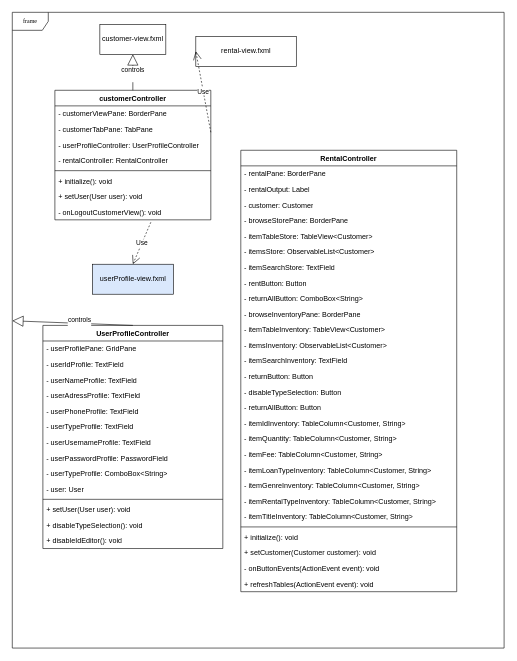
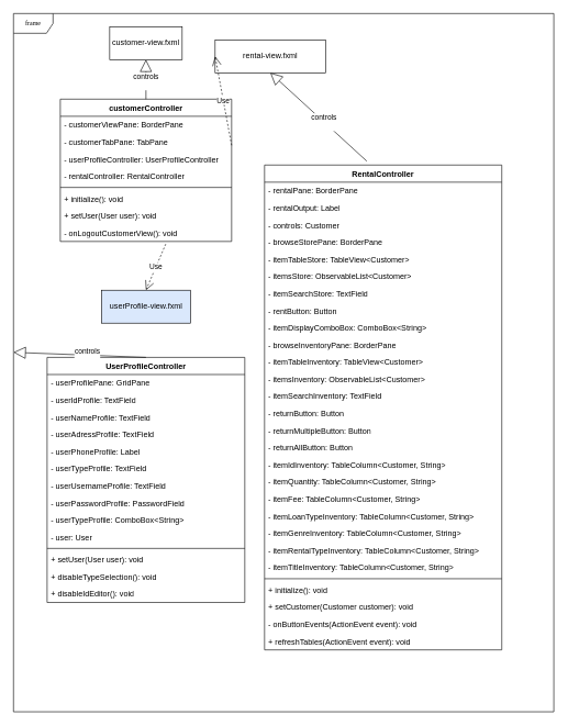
  <mxCell id="0" />
  <mxCell id="1" parent="0" />
  <mxCell id="2" value="customer-view.fxml" style="html=1;whiteSpace=wrap;" vertex="1" parent="1"><mxGeometry x="166" y="40" width="110" height="50" as="geometry" /></mxCell>
  <mxCell id="3" value="customerController" style="swimlane;fontStyle=1;align=center;verticalAlign=top;childLayout=stackLayout;horizontal=1;startSize=26;horizontalStack=0;resizeParent=1;resizeParentMax=0;resizeLast=0;collapsible=1;marginBottom=0;whiteSpace=wrap;html=1;" vertex="1" parent="1"><mxGeometry x="91" y="150" width="260" height="216" as="geometry" /></mxCell>
  <mxCell id="4" value="- customerViewPane: BorderPane" style="text;html=1;strokeColor=none;fillColor=none;align=left;verticalAlign=top;spacingLeft=4;spacingRight=4;whiteSpace=wrap;overflow=hidden;rotatable=0;points=[[0,0.5],[1,0.5]];portConstraint=eastwest;" vertex="1" parent="3"><mxGeometry y="26" width="260" height="26" as="geometry" /></mxCell>
  <mxCell id="5" value="- customerTabPane: TabPane" style="text;html=1;strokeColor=none;fillColor=none;align=left;verticalAlign=top;spacingLeft=4;spacingRight=4;whiteSpace=wrap;overflow=hidden;rotatable=0;points=[[0,0.5],[1,0.5]];portConstraint=eastwest;" vertex="1" parent="3"><mxGeometry y="52" width="260" height="26" as="geometry" /></mxCell>
  <mxCell id="6" value="- userProfileController: UserProfileController" style="text;html=1;strokeColor=none;fillColor=none;align=left;verticalAlign=top;spacingLeft=4;spacingRight=4;whiteSpace=wrap;overflow=hidden;rotatable=0;points=[[0,0.5],[1,0.5]];portConstraint=eastwest;" vertex="1" parent="3"><mxGeometry y="78" width="260" height="26" as="geometry" /></mxCell>
  <mxCell id="7" value="- rentalController: RentalController" style="text;html=1;strokeColor=none;fillColor=none;align=left;verticalAlign=top;spacingLeft=4;spacingRight=4;whiteSpace=wrap;overflow=hidden;rotatable=0;points=[[0,0.5],[1,0.5]];portConstraint=eastwest;" vertex="1" parent="3"><mxGeometry y="104" width="260" height="26" as="geometry" /></mxCell>
  <mxCell id="8" value="" style="line;strokeWidth=1;fillColor=none;align=left;verticalAlign=middle;spacingTop=-1;spacingLeft=3;spacingRight=3;rotatable=0;labelPosition=right;points=[];portConstraint=eastwest;strokeColor=inherit;" vertex="1" parent="3"><mxGeometry y="130" width="260" height="8" as="geometry" /></mxCell>
  <mxCell id="9" value="+ initialize(): void" style="text;strokeColor=none;fillColor=none;align=left;verticalAlign=top;spacingLeft=4;spacingRight=4;overflow=hidden;rotatable=0;points=[[0,0.5],[1,0.5]];portConstraint=eastwest;whiteSpace=wrap;html=1;" vertex="1" parent="3"><mxGeometry y="138" width="260" height="26" as="geometry" /></mxCell>
  <mxCell id="10" value="+ setUser(User user): void" style="text;strokeColor=none;fillColor=none;align=left;verticalAlign=top;spacingLeft=4;spacingRight=4;overflow=hidden;rotatable=0;points=[[0,0.5],[1,0.5]];portConstraint=eastwest;whiteSpace=wrap;html=1;" vertex="1" parent="3"><mxGeometry y="164" width="260" height="26" as="geometry" /></mxCell>
  <mxCell id="11" value="- onLogoutCustomerView(): void" style="text;strokeColor=none;fillColor=none;align=left;verticalAlign=top;spacingLeft=4;spacingRight=4;overflow=hidden;rotatable=0;points=[[0,0.5],[1,0.5]];portConstraint=eastwest;whiteSpace=wrap;html=1;" vertex="1" parent="3"><mxGeometry y="190" width="260" height="26" as="geometry" /></mxCell>
  <mxCell id="12" value="&lt;div&gt;controls&lt;/div&gt;&lt;div&gt;&lt;br&gt;&lt;/div&gt;" style="endArrow=block;endSize=16;endFill=0;html=1;rounded=0;exitX=0.5;exitY=0;exitDx=0;exitDy=0;entryX=0.5;entryY=1;entryDx=0;entryDy=0;" edge="1" parent="1" source="3" target="2"><mxGeometry x="-0.111" width="160" relative="1" as="geometry"><mxPoint x="461" y="340" as="sourcePoint" /><mxPoint x="621" y="340" as="targetPoint" /><mxPoint as="offset" /></mxGeometry></mxCell>
  <mxCell id="13" value="frame" style="shape=umlFrame;whiteSpace=wrap;html=1;rounded=0;shadow=0;comic=0;labelBackgroundColor=none;strokeWidth=1;fontFamily=Verdana;fontSize=10;align=center;movable=1;resizable=1;rotatable=1;deletable=1;editable=1;locked=0;connectable=1;" vertex="1" parent="1"><mxGeometry x="20" y="20" width="820" height="1060" as="geometry" /></mxCell>
  <mxCell id="14" value="userProfile-view.fxml" style="html=1;whiteSpace=wrap;fillColor=#dae8fc;" vertex="1" parent="1"><mxGeometry x="153.5" y="440" width="135" height="50" as="geometry" /></mxCell>
  <mxCell id="15" value="UserProfileController" style="swimlane;fontStyle=1;align=center;verticalAlign=top;childLayout=stackLayout;horizontal=1;startSize=26;horizontalStack=0;resizeParent=1;resizeParentMax=0;resizeLast=0;collapsible=1;marginBottom=0;whiteSpace=wrap;html=1;" vertex="1" parent="1"><mxGeometry x="71" y="542" width="300" height="372" as="geometry" /></mxCell>
  <mxCell id="16" value="- userProfilePane: GridPane" style="text;html=1;strokeColor=none;fillColor=none;align=left;verticalAlign=top;spacingLeft=4;spacingRight=4;whiteSpace=wrap;overflow=hidden;rotatable=0;points=[[0,0.5],[1,0.5]];portConstraint=eastwest;" vertex="1" parent="15"><mxGeometry y="26" width="300" height="26" as="geometry" /></mxCell>
  <mxCell id="17" value="- userIdProfile: TextField" style="text;html=1;strokeColor=none;fillColor=none;align=left;verticalAlign=top;spacingLeft=4;spacingRight=4;whiteSpace=wrap;overflow=hidden;rotatable=0;points=[[0,0.5],[1,0.5]];portConstraint=eastwest;" vertex="1" parent="15"><mxGeometry y="52" width="300" height="26" as="geometry" /></mxCell>
  <mxCell id="18" value="- userNameProfile: TextField" style="text;html=1;strokeColor=none;fillColor=none;align=left;verticalAlign=top;spacingLeft=4;spacingRight=4;whiteSpace=wrap;overflow=hidden;rotatable=0;points=[[0,0.5],[1,0.5]];portConstraint=eastwest;" vertex="1" parent="15"><mxGeometry y="78" width="300" height="26" as="geometry" /></mxCell>
  <mxCell id="19" value="- userAdressProfile: TextField" style="text;html=1;strokeColor=none;fillColor=none;align=left;verticalAlign=top;spacingLeft=4;spacingRight=4;whiteSpace=wrap;overflow=hidden;rotatable=0;points=[[0,0.5],[1,0.5]];portConstraint=eastwest;" vertex="1" parent="15"><mxGeometry y="104" width="300" height="26" as="geometry" /></mxCell>
- <mxCell id="20" value="- userPhoneProfile: TextField" style="text;html=1;strokeColor=none;fillColor=none;align=left;verticalAlign=top;spacingLeft=4;spacingRight=4;whiteSpace=wrap;overflow=hidden;rotatable=0;points=[[0,0.5],[1,0.5]];portConstraint=eastwest;" vertex="1" parent="15"><mxGeometry y="130" width="300" height="26" as="geometry" /></mxCell>
+ <mxCell id="20" value="- userPhoneProfile: Label" style="text;html=1;strokeColor=none;fillColor=none;align=left;verticalAlign=top;spacingLeft=4;spacingRight=4;whiteSpace=wrap;overflow=hidden;rotatable=0;points=[[0,0.5],[1,0.5]];portConstraint=eastwest;" vertex="1" parent="15"><mxGeometry y="130" width="300" height="26" as="geometry" /></mxCell>
  <mxCell id="21" value="- userTypeProfile: TextField" style="text;html=1;strokeColor=none;fillColor=none;align=left;verticalAlign=top;spacingLeft=4;spacingRight=4;whiteSpace=wrap;overflow=hidden;rotatable=0;points=[[0,0.5],[1,0.5]];portConstraint=eastwest;" vertex="1" parent="15"><mxGeometry y="156" width="300" height="26" as="geometry" /></mxCell>
  <mxCell id="22" value="- userUsernameProfile: TextField" style="text;html=1;strokeColor=none;fillColor=none;align=left;verticalAlign=top;spacingLeft=4;spacingRight=4;whiteSpace=wrap;overflow=hidden;rotatable=0;points=[[0,0.5],[1,0.5]];portConstraint=eastwest;" vertex="1" parent="15"><mxGeometry y="182" width="300" height="26" as="geometry" /></mxCell>
  <mxCell id="23" value="- userPasswordProfile:&amp;nbsp;PasswordField" style="text;html=1;strokeColor=none;fillColor=none;align=left;verticalAlign=top;spacingLeft=4;spacingRight=4;whiteSpace=wrap;overflow=hidden;rotatable=0;points=[[0,0.5],[1,0.5]];portConstraint=eastwest;" vertex="1" parent="15"><mxGeometry y="208" width="300" height="26" as="geometry" /></mxCell>
  <mxCell id="24" value="- userTypeProfile: ComboBox&amp;lt;String&amp;gt;" style="text;html=1;strokeColor=none;fillColor=none;align=left;verticalAlign=top;spacingLeft=4;spacingRight=4;whiteSpace=wrap;overflow=hidden;rotatable=0;points=[[0,0.5],[1,0.5]];portConstraint=eastwest;" vertex="1" parent="15"><mxGeometry y="234" width="300" height="26" as="geometry" /></mxCell>
  <mxCell id="25" value="- user: User" style="text;html=1;strokeColor=none;fillColor=none;align=left;verticalAlign=top;spacingLeft=4;spacingRight=4;whiteSpace=wrap;overflow=hidden;rotatable=0;points=[[0,0.5],[1,0.5]];portConstraint=eastwest;" vertex="1" parent="15"><mxGeometry y="260" width="300" height="26" as="geometry" /></mxCell>
  <mxCell id="26" value="" style="line;strokeWidth=1;fillColor=none;align=left;verticalAlign=middle;spacingTop=-1;spacingLeft=3;spacingRight=3;rotatable=0;labelPosition=right;points=[];portConstraint=eastwest;strokeColor=inherit;" vertex="1" parent="15"><mxGeometry y="286" width="300" height="8" as="geometry" /></mxCell>
  <mxCell id="27" value="+ setUser(User user): void" style="text;strokeColor=none;fillColor=none;align=left;verticalAlign=top;spacingLeft=4;spacingRight=4;overflow=hidden;rotatable=0;points=[[0,0.5],[1,0.5]];portConstraint=eastwest;whiteSpace=wrap;html=1;" vertex="1" parent="15"><mxGeometry y="294" width="300" height="26" as="geometry" /></mxCell>
  <mxCell id="28" value="+ disableTypeSelection(): void" style="text;strokeColor=none;fillColor=none;align=left;verticalAlign=top;spacingLeft=4;spacingRight=4;overflow=hidden;rotatable=0;points=[[0,0.5],[1,0.5]];portConstraint=eastwest;whiteSpace=wrap;html=1;" vertex="1" parent="15"><mxGeometry y="320" width="300" height="26" as="geometry" /></mxCell>
  <mxCell id="29" value="+ disableIdEditor(): void" style="text;strokeColor=none;fillColor=none;align=left;verticalAlign=top;spacingLeft=4;spacingRight=4;overflow=hidden;rotatable=0;points=[[0,0.5],[1,0.5]];portConstraint=eastwest;whiteSpace=wrap;html=1;" vertex="1" parent="15"><mxGeometry y="346" width="300" height="26" as="geometry" /></mxCell>
  <mxCell id="30" value="&lt;div&gt;controls&lt;/div&gt;&lt;div&gt;&lt;br&gt;&lt;/div&gt;" style="endArrow=block;endSize=16;endFill=0;html=1;rounded=0;exitX=0.5;exitY=0;exitDx=0;exitDy=0;" edge="1" parent="1" source="15" target="13"><mxGeometry x="-0.111" width="160" relative="1" as="geometry"><mxPoint x="141" y="710" as="sourcePoint" /><mxPoint x="301" y="710" as="targetPoint" /><mxPoint as="offset" /></mxGeometry></mxCell>
  <mxCell id="31" value="rental-view.fxml" style="html=1;whiteSpace=wrap;" vertex="1" parent="1"><mxGeometry x="326" y="60" width="167.5" height="50" as="geometry" /></mxCell>
  <mxCell id="32" value="RentalController" style="swimlane;fontStyle=1;align=center;verticalAlign=top;childLayout=stackLayout;horizontal=1;startSize=26;horizontalStack=0;resizeParent=1;resizeParentMax=0;resizeLast=0;collapsible=1;marginBottom=0;whiteSpace=wrap;html=1;" vertex="1" parent="1"><mxGeometry x="401" y="250" width="360" height="736" as="geometry" /></mxCell>
  <mxCell id="33" value="- rentalPane: BorderPane" style="text;html=1;strokeColor=none;fillColor=none;align=left;verticalAlign=top;spacingLeft=4;spacingRight=4;whiteSpace=wrap;overflow=hidden;rotatable=0;points=[[0,0.5],[1,0.5]];portConstraint=eastwest;" vertex="1" parent="32"><mxGeometry y="26" width="360" height="26" as="geometry" /></mxCell>
  <mxCell id="34" value="- rentalOutput: Label" style="text;html=1;strokeColor=none;fillColor=none;align=left;verticalAlign=top;spacingLeft=4;spacingRight=4;whiteSpace=wrap;overflow=hidden;rotatable=0;points=[[0,0.5],[1,0.5]];portConstraint=eastwest;" vertex="1" parent="32"><mxGeometry y="52" width="360" height="26" as="geometry" /></mxCell>
- <mxCell id="35" value="- customer: Customer" style="text;html=1;strokeColor=none;fillColor=none;align=left;verticalAlign=top;spacingLeft=4;spacingRight=4;whiteSpace=wrap;overflow=hidden;rotatable=0;points=[[0,0.5],[1,0.5]];portConstraint=eastwest;" vertex="1" parent="32"><mxGeometry y="78" width="360" height="26" as="geometry" /></mxCell>
+ <mxCell id="35" value="- controls: Customer" style="text;html=1;strokeColor=none;fillColor=none;align=left;verticalAlign=top;spacingLeft=4;spacingRight=4;whiteSpace=wrap;overflow=hidden;rotatable=0;points=[[0,0.5],[1,0.5]];portConstraint=eastwest;" vertex="1" parent="32"><mxGeometry y="78" width="360" height="26" as="geometry" /></mxCell>
  <mxCell id="36" value="- browseStorePane: BorderPane" style="text;html=1;strokeColor=none;fillColor=none;align=left;verticalAlign=top;spacingLeft=4;spacingRight=4;whiteSpace=wrap;overflow=hidden;rotatable=0;points=[[0,0.5],[1,0.5]];portConstraint=eastwest;" vertex="1" parent="32"><mxGeometry y="104" width="360" height="26" as="geometry" /></mxCell>
  <mxCell id="37" value="- itemTableStore: TableView&amp;lt;Customer&amp;gt;" style="text;html=1;strokeColor=none;fillColor=none;align=left;verticalAlign=top;spacingLeft=4;spacingRight=4;whiteSpace=wrap;overflow=hidden;rotatable=0;points=[[0,0.5],[1,0.5]];portConstraint=eastwest;" vertex="1" parent="32"><mxGeometry y="130" width="360" height="26" as="geometry" /></mxCell>
  <mxCell id="38" value="- itemsStore: ObservableList&amp;lt;Customer&amp;gt;" style="text;html=1;strokeColor=none;fillColor=none;align=left;verticalAlign=top;spacingLeft=4;spacingRight=4;whiteSpace=wrap;overflow=hidden;rotatable=0;points=[[0,0.5],[1,0.5]];portConstraint=eastwest;" vertex="1" parent="32"><mxGeometry y="156" width="360" height="26" as="geometry" /></mxCell>
  <mxCell id="39" value="- itemSearchStore: TextField" style="text;html=1;strokeColor=none;fillColor=none;align=left;verticalAlign=top;spacingLeft=4;spacingRight=4;whiteSpace=wrap;overflow=hidden;rotatable=0;points=[[0,0.5],[1,0.5]];portConstraint=eastwest;" vertex="1" parent="32"><mxGeometry y="182" width="360" height="26" as="geometry" /></mxCell>
  <mxCell id="40" value="- rentButton: Button" style="text;html=1;strokeColor=none;fillColor=none;align=left;verticalAlign=top;spacingLeft=4;spacingRight=4;whiteSpace=wrap;overflow=hidden;rotatable=0;points=[[0,0.5],[1,0.5]];portConstraint=eastwest;" vertex="1" parent="32"><mxGeometry y="208" width="360" height="26" as="geometry" /></mxCell>
- <mxCell id="41" value="- returnAllButton: ComboBox&amp;lt;String&amp;gt;" style="text;html=1;strokeColor=none;fillColor=none;align=left;verticalAlign=top;spacingLeft=4;spacingRight=4;whiteSpace=wrap;overflow=hidden;rotatable=0;points=[[0,0.5],[1,0.5]];portConstraint=eastwest;" vertex="1" parent="32"><mxGeometry y="234" width="360" height="26" as="geometry" /></mxCell>
+ <mxCell id="41" value="- itemDisplayComboBox: ComboBox&amp;lt;String&amp;gt;" style="text;html=1;strokeColor=none;fillColor=none;align=left;verticalAlign=top;spacingLeft=4;spacingRight=4;whiteSpace=wrap;overflow=hidden;rotatable=0;points=[[0,0.5],[1,0.5]];portConstraint=eastwest;" vertex="1" parent="32"><mxGeometry y="234" width="360" height="26" as="geometry" /></mxCell>
  <mxCell id="42" value="- browseInventoryPane: BorderPane" style="text;html=1;strokeColor=none;fillColor=none;align=left;verticalAlign=top;spacingLeft=4;spacingRight=4;whiteSpace=wrap;overflow=hidden;rotatable=0;points=[[0,0.5],[1,0.5]];portConstraint=eastwest;" vertex="1" parent="32"><mxGeometry y="260" width="360" height="26" as="geometry" /></mxCell>
  <mxCell id="43" value="- itemTableInventory: TableView&amp;lt;Customer&amp;gt;" style="text;html=1;strokeColor=none;fillColor=none;align=left;verticalAlign=top;spacingLeft=4;spacingRight=4;whiteSpace=wrap;overflow=hidden;rotatable=0;points=[[0,0.5],[1,0.5]];portConstraint=eastwest;" vertex="1" parent="32"><mxGeometry y="286" width="360" height="26" as="geometry" /></mxCell>
  <mxCell id="44" value="- itemsInventory: ObservableList&amp;lt;Customer&amp;gt;" style="text;html=1;strokeColor=none;fillColor=none;align=left;verticalAlign=top;spacingLeft=4;spacingRight=4;whiteSpace=wrap;overflow=hidden;rotatable=0;points=[[0,0.5],[1,0.5]];portConstraint=eastwest;" vertex="1" parent="32"><mxGeometry y="312" width="360" height="26" as="geometry" /></mxCell>
  <mxCell id="45" value="- itemSearchInventory: TextField" style="text;html=1;strokeColor=none;fillColor=none;align=left;verticalAlign=top;spacingLeft=4;spacingRight=4;whiteSpace=wrap;overflow=hidden;rotatable=0;points=[[0,0.5],[1,0.5]];portConstraint=eastwest;" vertex="1" parent="32"><mxGeometry y="338" width="360" height="26" as="geometry" /></mxCell>
  <mxCell id="46" value="- returnButton: Button" style="text;html=1;strokeColor=none;fillColor=none;align=left;verticalAlign=top;spacingLeft=4;spacingRight=4;whiteSpace=wrap;overflow=hidden;rotatable=0;points=[[0,0.5],[1,0.5]];portConstraint=eastwest;" vertex="1" parent="32"><mxGeometry y="364" width="360" height="26" as="geometry" /></mxCell>
- <mxCell id="47" value="- disableTypeSelection: Button" style="text;html=1;strokeColor=none;fillColor=none;align=left;verticalAlign=top;spacingLeft=4;spacingRight=4;whiteSpace=wrap;overflow=hidden;rotatable=0;points=[[0,0.5],[1,0.5]];portConstraint=eastwest;" vertex="1" parent="32"><mxGeometry y="390" width="360" height="26" as="geometry" /></mxCell>
+ <mxCell id="47" value="- returnMultipleButton: Button" style="text;html=1;strokeColor=none;fillColor=none;align=left;verticalAlign=top;spacingLeft=4;spacingRight=4;whiteSpace=wrap;overflow=hidden;rotatable=0;points=[[0,0.5],[1,0.5]];portConstraint=eastwest;" vertex="1" parent="32"><mxGeometry y="390" width="360" height="26" as="geometry" /></mxCell>
  <mxCell id="48" value="- returnAllButton: Button" style="text;html=1;strokeColor=none;fillColor=none;align=left;verticalAlign=top;spacingLeft=4;spacingRight=4;whiteSpace=wrap;overflow=hidden;rotatable=0;points=[[0,0.5],[1,0.5]];portConstraint=eastwest;" vertex="1" parent="32"><mxGeometry y="416" width="360" height="26" as="geometry" /></mxCell>
  <mxCell id="49" value="- itemIdInventory: TableColumn&amp;lt;Customer, String&amp;gt;" style="text;strokeColor=none;fillColor=none;align=left;verticalAlign=top;spacingLeft=4;spacingRight=4;overflow=hidden;rotatable=0;points=[[0,0.5],[1,0.5]];portConstraint=eastwest;whiteSpace=wrap;html=1;" vertex="1" parent="32"><mxGeometry y="442" width="360" height="26" as="geometry" /></mxCell>
  <mxCell id="50" value="- itemQuantity: TableColumn&amp;lt;Customer, String&amp;gt;" style="text;strokeColor=none;fillColor=none;align=left;verticalAlign=top;spacingLeft=4;spacingRight=4;overflow=hidden;rotatable=0;points=[[0,0.5],[1,0.5]];portConstraint=eastwest;whiteSpace=wrap;html=1;" vertex="1" parent="32"><mxGeometry y="468" width="360" height="26" as="geometry" /></mxCell>
  <mxCell id="51" value="- itemFee: TableColumn&amp;lt;Customer, String&amp;gt;" style="text;strokeColor=none;fillColor=none;align=left;verticalAlign=top;spacingLeft=4;spacingRight=4;overflow=hidden;rotatable=0;points=[[0,0.5],[1,0.5]];portConstraint=eastwest;whiteSpace=wrap;html=1;" vertex="1" parent="32"><mxGeometry y="494" width="360" height="26" as="geometry" /></mxCell>
  <mxCell id="52" value="- itemLoanTypeInventory: TableColumn&amp;lt;Customer, String&amp;gt;" style="text;strokeColor=none;fillColor=none;align=left;verticalAlign=top;spacingLeft=4;spacingRight=4;overflow=hidden;rotatable=0;points=[[0,0.5],[1,0.5]];portConstraint=eastwest;whiteSpace=wrap;html=1;" vertex="1" parent="32"><mxGeometry y="520" width="360" height="26" as="geometry" /></mxCell>
  <mxCell id="53" value="- itemGenreInventory: TableColumn&amp;lt;Customer, String&amp;gt;" style="text;strokeColor=none;fillColor=none;align=left;verticalAlign=top;spacingLeft=4;spacingRight=4;overflow=hidden;rotatable=0;points=[[0,0.5],[1,0.5]];portConstraint=eastwest;whiteSpace=wrap;html=1;" vertex="1" parent="32"><mxGeometry y="546" width="360" height="26" as="geometry" /></mxCell>
  <mxCell id="54" value="- itemRentalTypeInventory: TableColumn&amp;lt;Customer, String&amp;gt;" style="text;strokeColor=none;fillColor=none;align=left;verticalAlign=top;spacingLeft=4;spacingRight=4;overflow=hidden;rotatable=0;points=[[0,0.5],[1,0.5]];portConstraint=eastwest;whiteSpace=wrap;html=1;" vertex="1" parent="32"><mxGeometry y="572" width="360" height="26" as="geometry" /></mxCell>
  <mxCell id="55" value="- itemTitleInventory: TableColumn&amp;lt;Customer, String&amp;gt;" style="text;strokeColor=none;fillColor=none;align=left;verticalAlign=top;spacingLeft=4;spacingRight=4;overflow=hidden;rotatable=0;points=[[0,0.5],[1,0.5]];portConstraint=eastwest;whiteSpace=wrap;html=1;" vertex="1" parent="32"><mxGeometry y="598" width="360" height="26" as="geometry" /></mxCell>
  <mxCell id="56" value="" style="line;strokeWidth=1;fillColor=none;align=left;verticalAlign=middle;spacingTop=-1;spacingLeft=3;spacingRight=3;rotatable=0;labelPosition=right;points=[];portConstraint=eastwest;strokeColor=inherit;" vertex="1" parent="32"><mxGeometry y="624" width="360" height="8" as="geometry" /></mxCell>
  <mxCell id="57" value="+ initialize(): void" style="text;strokeColor=none;fillColor=none;align=left;verticalAlign=top;spacingLeft=4;spacingRight=4;overflow=hidden;rotatable=0;points=[[0,0.5],[1,0.5]];portConstraint=eastwest;whiteSpace=wrap;html=1;" vertex="1" parent="32"><mxGeometry y="632" width="360" height="26" as="geometry" /></mxCell>
  <mxCell id="58" value="+ setCustomer(Customer customer): void" style="text;strokeColor=none;fillColor=none;align=left;verticalAlign=top;spacingLeft=4;spacingRight=4;overflow=hidden;rotatable=0;points=[[0,0.5],[1,0.5]];portConstraint=eastwest;whiteSpace=wrap;html=1;" vertex="1" parent="32"><mxGeometry y="658" width="360" height="26" as="geometry" /></mxCell>
  <mxCell id="59" value="- onButtonEvents(ActionEvent event): void" style="text;strokeColor=none;fillColor=none;align=left;verticalAlign=top;spacingLeft=4;spacingRight=4;overflow=hidden;rotatable=0;points=[[0,0.5],[1,0.5]];portConstraint=eastwest;whiteSpace=wrap;html=1;" vertex="1" parent="32"><mxGeometry y="684" width="360" height="26" as="geometry" /></mxCell>
  <mxCell id="60" value="+ refreshTables(ActionEvent event): void" style="text;strokeColor=none;fillColor=none;align=left;verticalAlign=top;spacingLeft=4;spacingRight=4;overflow=hidden;rotatable=0;points=[[0,0.5],[1,0.5]];portConstraint=eastwest;whiteSpace=wrap;html=1;" vertex="1" parent="32"><mxGeometry y="710" width="360" height="26" as="geometry" /></mxCell>
+ <mxCell id="61" value="&lt;div&gt;controls&lt;/div&gt;&lt;div&gt;&lt;br&gt;&lt;/div&gt;" style="endArrow=block;endSize=16;endFill=0;html=1;rounded=0;exitX=0.431;exitY=-0.008;exitDx=0;exitDy=0;entryX=0.5;entryY=1;entryDx=0;entryDy=0;exitPerimeter=0;" edge="1" parent="1" source="32" target="31"><mxGeometry x="-0.111" width="160" relative="1" as="geometry"><mxPoint x="871" y="638" as="sourcePoint" /><mxPoint x="1031" y="638" as="targetPoint" /><mxPoint as="offset" /></mxGeometry></mxCell>
  <mxCell id="62" value="Use" style="endArrow=open;endSize=12;dashed=1;html=1;rounded=0;entryX=0.5;entryY=0;entryDx=0;entryDy=0;" edge="1" parent="1" target="14"><mxGeometry width="160" relative="1" as="geometry"><mxPoint x="251" y="370" as="sourcePoint" /><mxPoint x="291" y="420" as="targetPoint" /></mxGeometry></mxCell>
  <mxCell id="63" value="Use" style="endArrow=open;endSize=12;dashed=1;html=1;rounded=0;entryX=0;entryY=0.5;entryDx=0;entryDy=0;" edge="1" parent="1" target="31"><mxGeometry width="160" relative="1" as="geometry"><mxPoint x="351" y="220" as="sourcePoint" /><mxPoint x="631" y="600" as="targetPoint" /></mxGeometry></mxCell>
